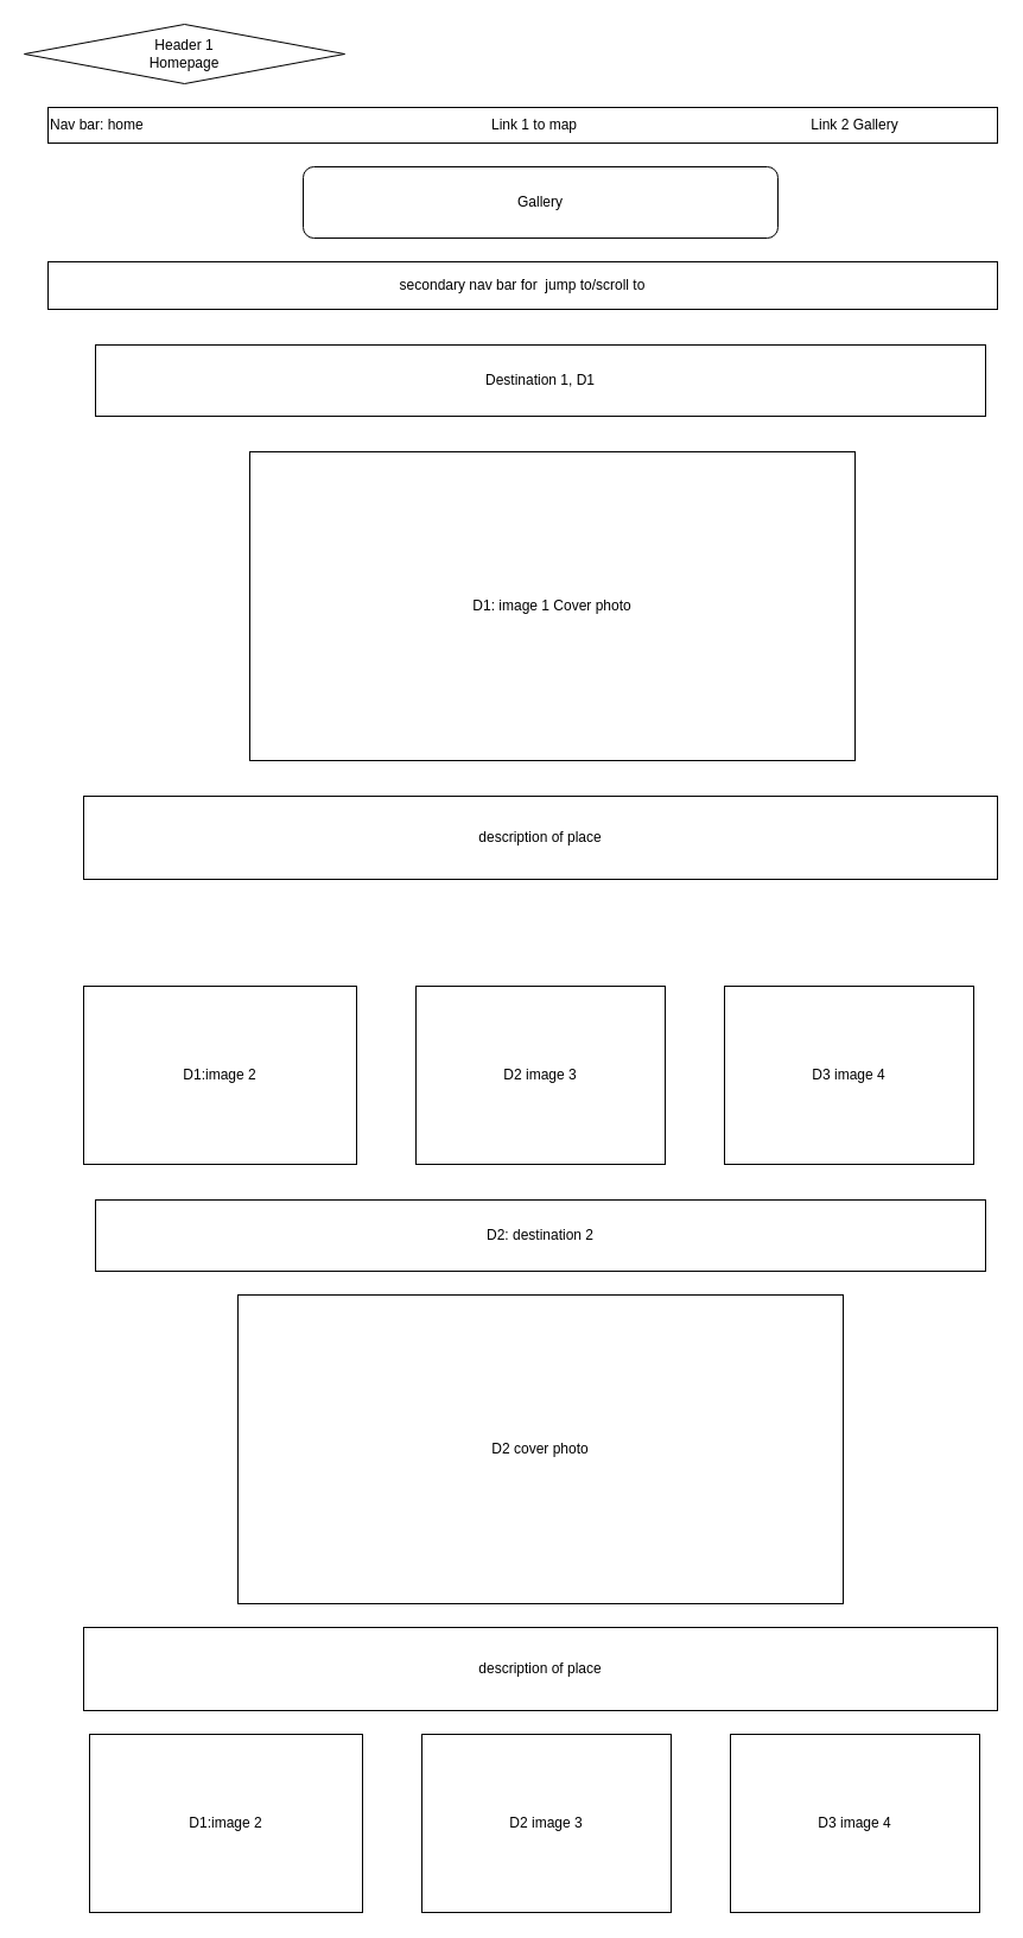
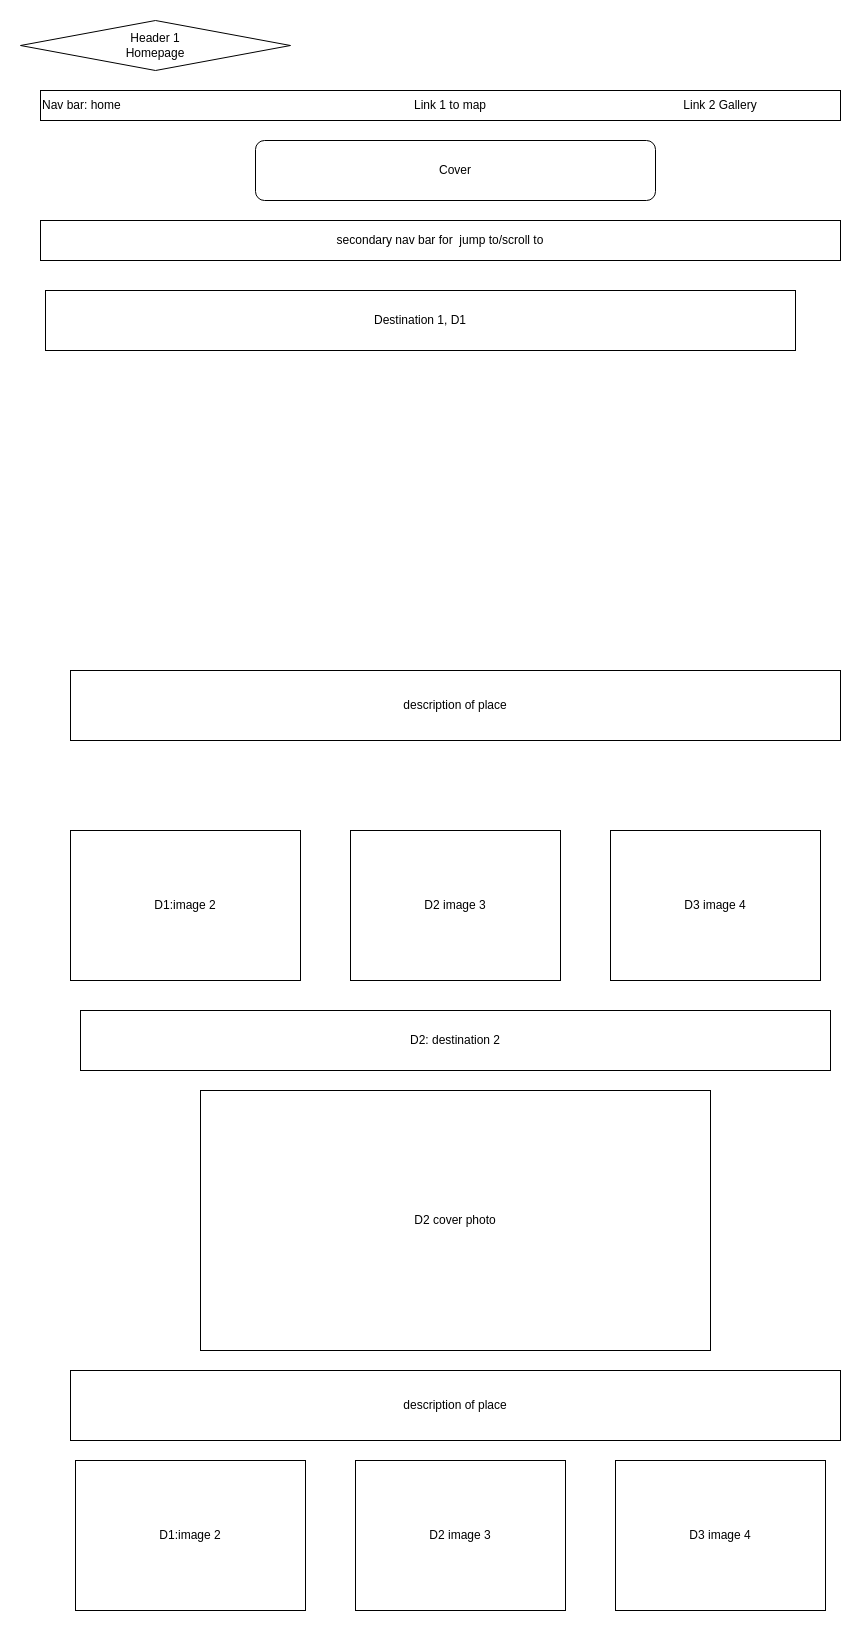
  <mxCell id="0" />
  <mxCell id="1" parent="0" />
- <mxCell id="2" value="Gallery" style="rounded=1;whiteSpace=wrap;html=1;" parent="1" vertex="1"><mxGeometry x="255" y="140" width="400" height="60" as="geometry" /></mxCell>
+ <mxCell id="2" value="Cover" style="rounded=1;whiteSpace=wrap;html=1;" parent="1" vertex="1"><mxGeometry x="255" y="140" width="400" height="60" as="geometry" /></mxCell>
  <mxCell id="3" value="Header 1&lt;br&gt;Homepage" style="rhombus;whiteSpace=wrap;html=1;" parent="1" vertex="1"><mxGeometry width="270" height="50" as="geometry" x="20" y="20" /></mxCell>
- <mxCell id="4" value="Destination 1, D1" style="rounded=0;whiteSpace=wrap;html=1;" parent="1" vertex="1"><mxGeometry x="80" y="290" width="750" height="60" as="geometry" /></mxCell>
+ <mxCell id="4" value="Destination 1, D1" style="rounded=0;whiteSpace=wrap;html=1;" parent="1" vertex="1"><mxGeometry x="45" y="290" width="750" height="60" as="geometry" /></mxCell>
  <mxCell id="5" value="Nav bar: home" style="rounded=0;whiteSpace=wrap;html=1;align=left;" parent="1" vertex="1"><mxGeometry x="40" y="90" width="800" height="30" as="geometry" /></mxCell>
  <mxCell id="6" value="Link 1 to map" style="text;html=1;strokeColor=none;fillColor=none;align=center;verticalAlign=middle;whiteSpace=wrap;rounded=0;" parent="1" vertex="1"><mxGeometry x="385" y="95" width="130" height="20" as="geometry" /></mxCell>
  <mxCell id="7" value="Link 2 Gallery" style="text;html=1;strokeColor=none;fillColor=none;align=center;verticalAlign=middle;whiteSpace=wrap;rounded=0;" parent="1" vertex="1"><mxGeometry x="655" y="95" width="130" height="20" as="geometry" /></mxCell>
  <mxCell id="8" value="secondary nav bar for&amp;nbsp; jump to/scroll to" style="whiteSpace=wrap;html=1;" vertex="1" parent="1"><mxGeometry x="40" y="220" width="800" height="40" as="geometry" /></mxCell>
- <mxCell id="9" value="D1: image 1 Cover photo" style="rounded=0;whiteSpace=wrap;html=1;" vertex="1" parent="1"><mxGeometry x="210" y="380" width="510" height="260" as="geometry" /></mxCell>
  <mxCell id="10" value="description of place" style="rounded=0;whiteSpace=wrap;html=1;" vertex="1" parent="1"><mxGeometry x="70" y="670" width="770" height="70" as="geometry" /></mxCell>
  <mxCell id="11" value="D1:image 2" style="rounded=0;whiteSpace=wrap;html=1;" vertex="1" parent="1"><mxGeometry x="70" y="830" width="230" height="150" as="geometry" /></mxCell>
  <mxCell id="12" value="D2 image 3" style="rounded=0;whiteSpace=wrap;html=1;" vertex="1" parent="1"><mxGeometry x="350" y="830" width="210" height="150" as="geometry" /></mxCell>
  <mxCell id="13" value="D3 image 4" style="rounded=0;whiteSpace=wrap;html=1;" vertex="1" parent="1"><mxGeometry x="610" y="830" width="210" height="150" as="geometry" /></mxCell>
  <mxCell id="14" value="D2: destination 2" style="rounded=0;whiteSpace=wrap;html=1;" vertex="1" parent="1"><mxGeometry x="80" y="1010" width="750" height="60" as="geometry" /></mxCell>
  <mxCell id="15" value="D2 cover photo" style="rounded=0;whiteSpace=wrap;html=1;" vertex="1" parent="1"><mxGeometry x="200" y="1090" width="510" height="260" as="geometry" /></mxCell>
  <mxCell id="16" value="description of place" style="rounded=0;whiteSpace=wrap;html=1;" vertex="1" parent="1"><mxGeometry x="70" y="1370" width="770" height="70" as="geometry" /></mxCell>
  <mxCell id="17" value="D1:image 2" style="rounded=0;whiteSpace=wrap;html=1;" vertex="1" parent="1"><mxGeometry x="75" y="1460" width="230" height="150" as="geometry" /></mxCell>
  <mxCell id="18" value="D2 image 3" style="rounded=0;whiteSpace=wrap;html=1;" vertex="1" parent="1"><mxGeometry x="355" y="1460" width="210" height="150" as="geometry" /></mxCell>
  <mxCell id="19" value="D3 image 4" style="rounded=0;whiteSpace=wrap;html=1;" vertex="1" parent="1"><mxGeometry x="615" y="1460" width="210" height="150" as="geometry" /></mxCell>
